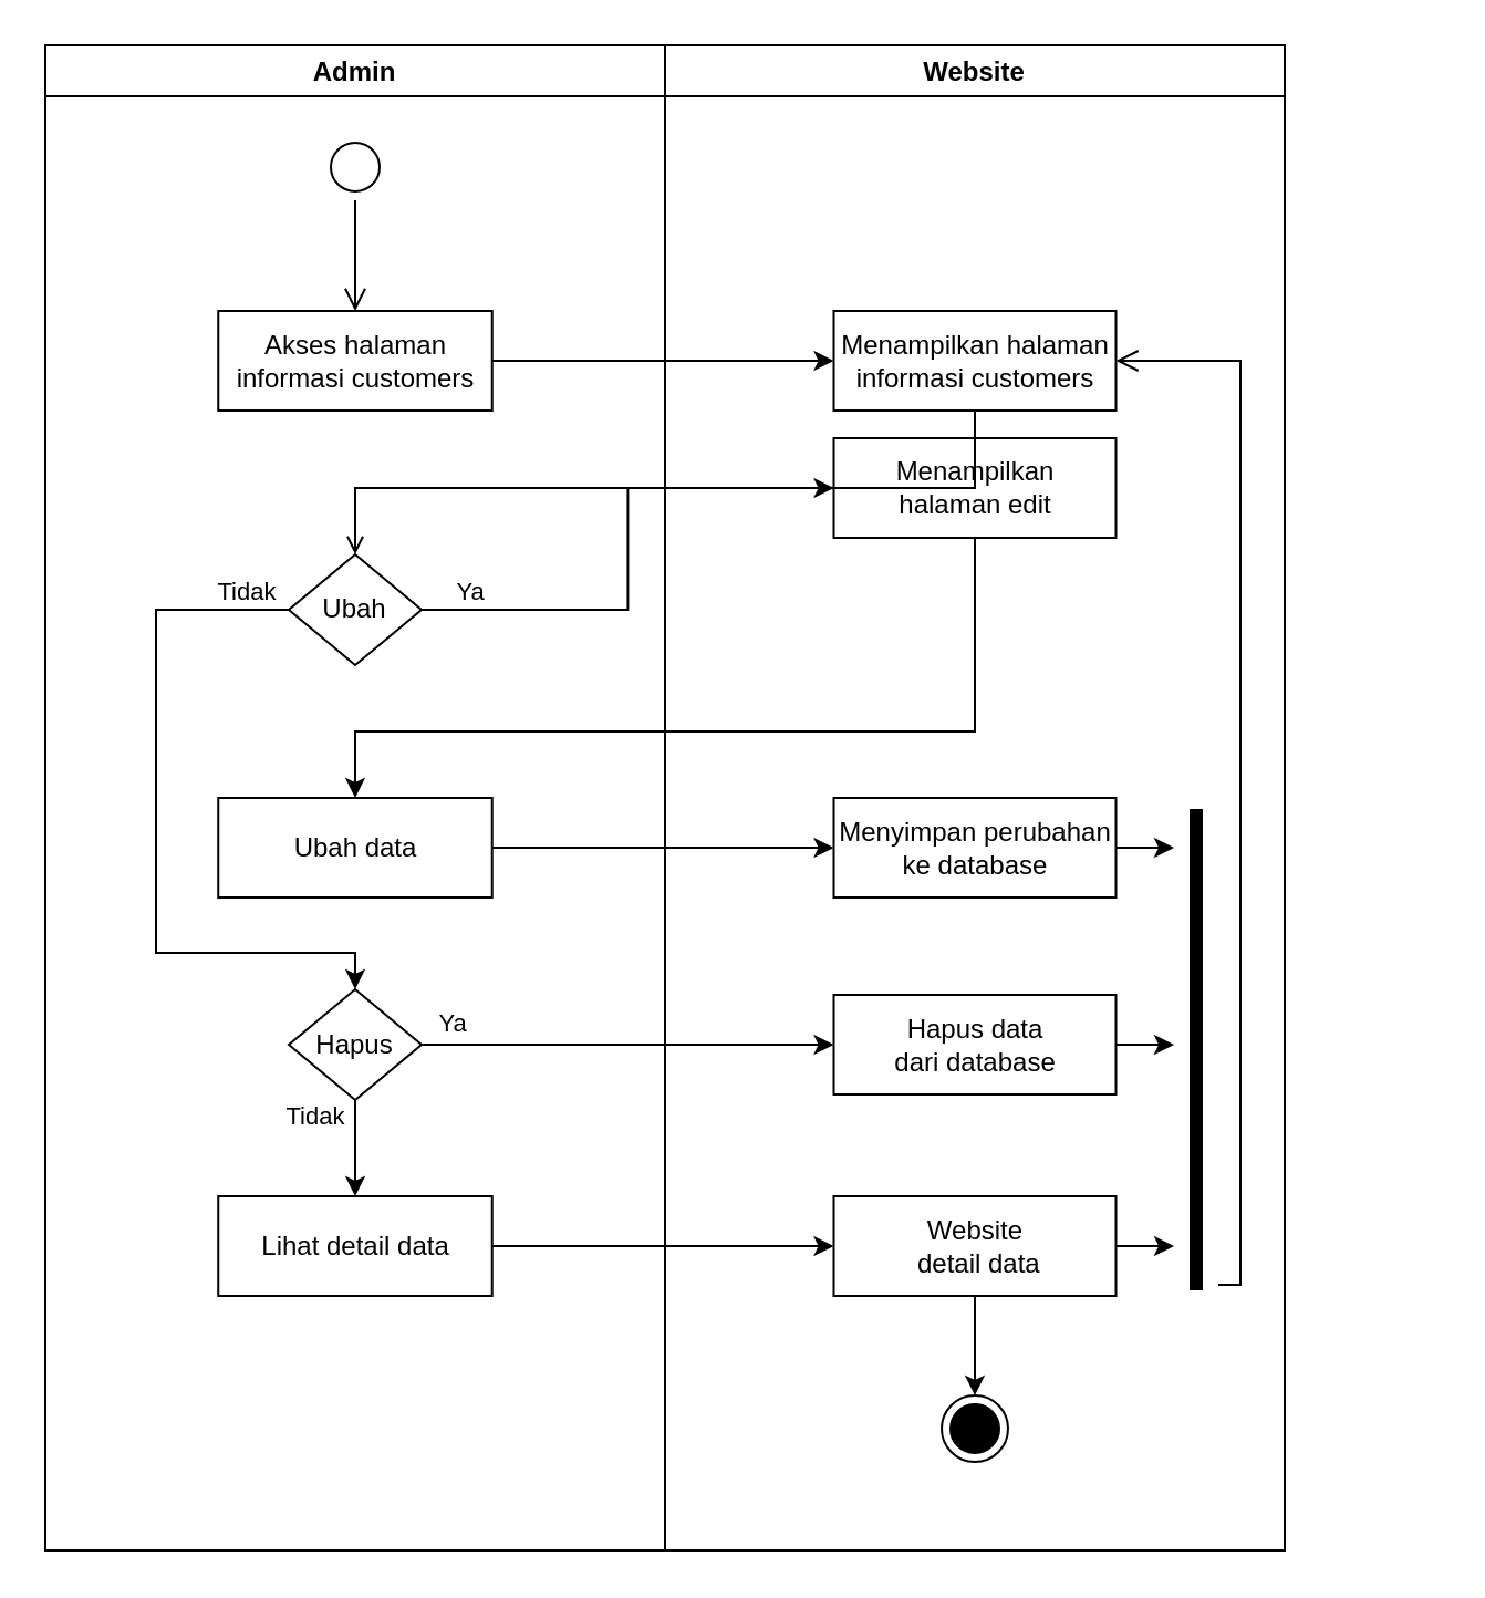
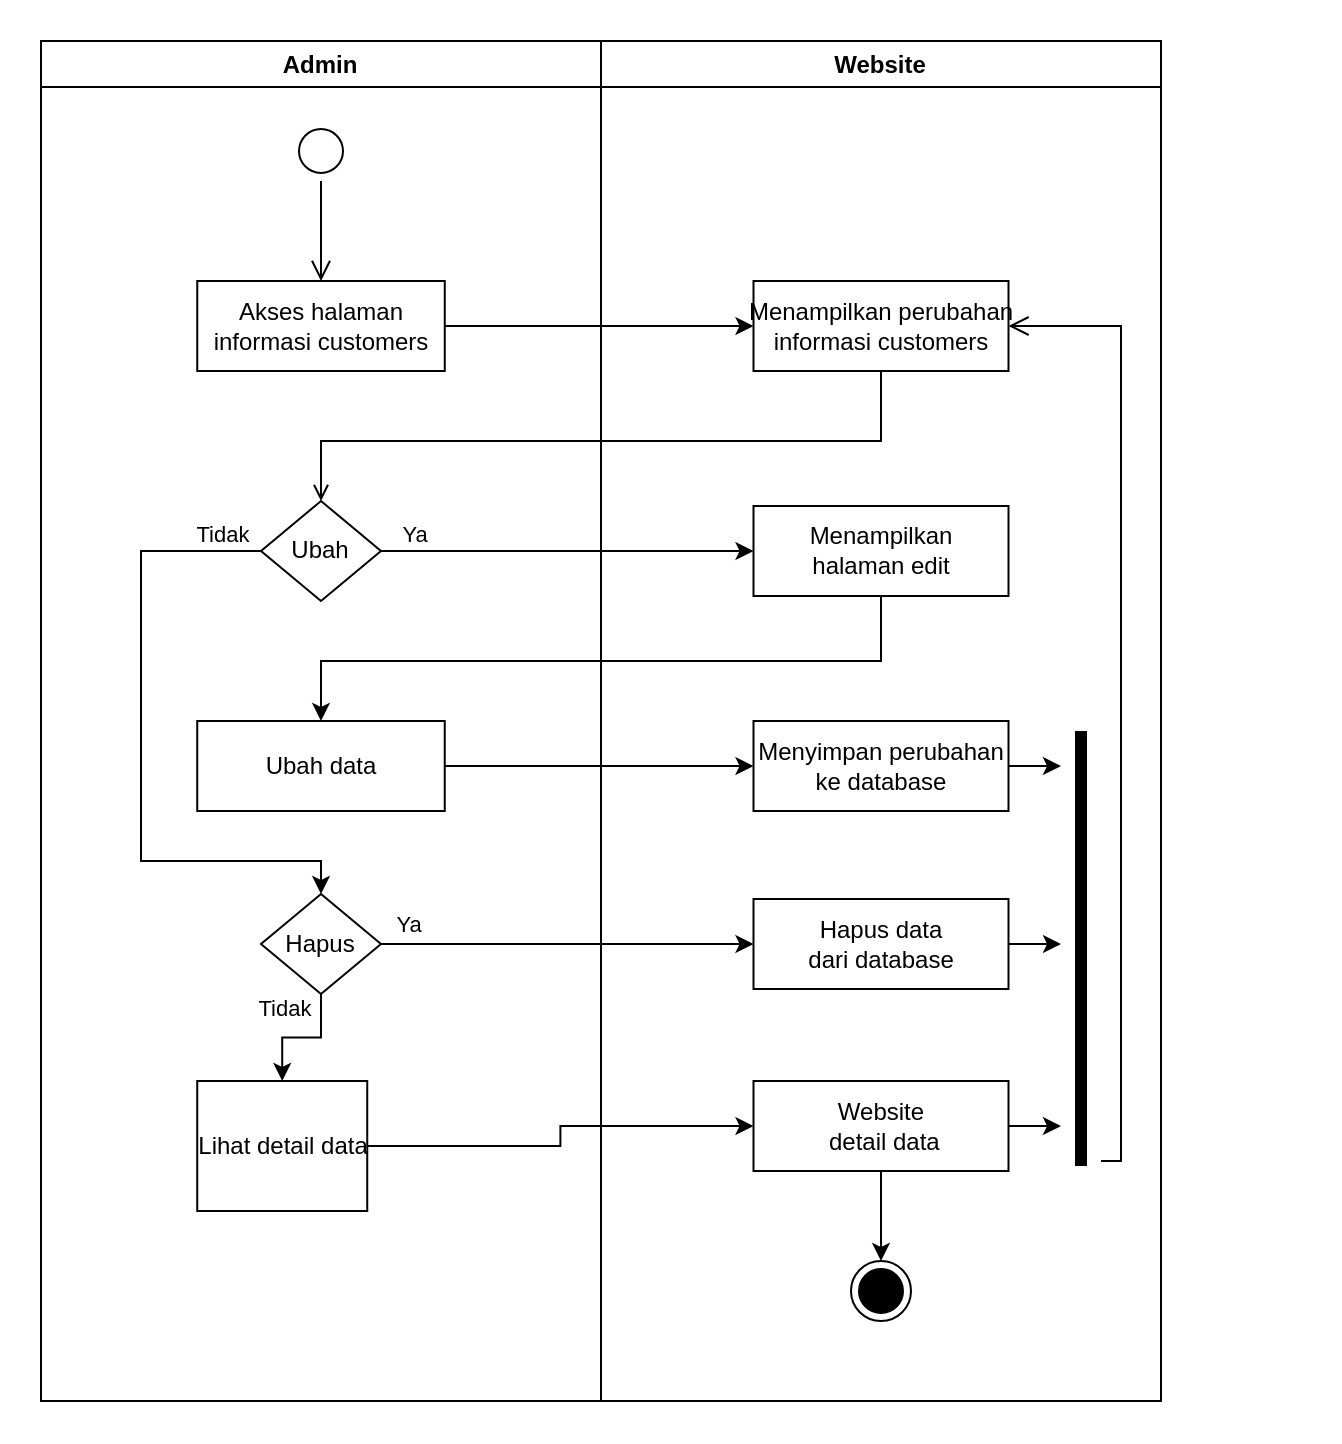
  <mxCell id="0" />
  <mxCell id="1" parent="0" />
  <mxCell id="2" value="Website" style="swimlane;fillColor=none;" parent="1" vertex="1"><mxGeometry x="300" y="20" width="280" height="680" as="geometry" /></mxCell>
- <mxCell id="3" value="Menampilkan halaman&lt;br&gt;informasi customers" style="html=1;strokeColor=#000000;fillColor=default;" parent="2" vertex="1"><mxGeometry x="76.25" y="120" width="127.5" height="45" as="geometry" /></mxCell>
+ <mxCell id="3" value="Menampilkan perubahan&lt;br&gt;informasi customers" style="html=1;strokeColor=#000000;fillColor=default;" parent="2" vertex="1"><mxGeometry x="76.25" y="120" width="127.5" height="45" as="geometry" /></mxCell>
  <mxCell id="4" value="" style="ellipse;html=1;shape=endState;fillColor=#000000;strokeColor=#000000;" parent="2" vertex="1"><mxGeometry x="125" y="610" width="30" height="30" as="geometry" /></mxCell>
- <mxCell id="5" value="Menampilkan&lt;br&gt;halaman edit" style="html=1;strokeColor=#000000;fillColor=default;" parent="2" vertex="1"><mxGeometry x="76.25" y="177.5" width="127.5" height="45" as="geometry" /></mxCell>
+ <mxCell id="5" value="Menampilkan&lt;br&gt;halaman edit" style="html=1;strokeColor=#000000;fillColor=default;" parent="2" vertex="1"><mxGeometry x="76.25" y="232.5" width="127.5" height="45" as="geometry" /></mxCell>
  <mxCell id="6" value="Menyimpan perubahan&lt;br&gt;ke database" style="html=1;strokeColor=#000000;fillColor=default;" parent="2" vertex="1"><mxGeometry x="76.25" y="340" width="127.5" height="45" as="geometry" /></mxCell>
  <mxCell id="7" value="Hapus data&lt;br&gt;dari database" style="html=1;strokeColor=#000000;fillColor=default;" parent="2" vertex="1"><mxGeometry x="76.25" y="429" width="127.5" height="45" as="geometry" /></mxCell>
  <mxCell id="8" style="edgeStyle=orthogonalEdgeStyle;rounded=0;orthogonalLoop=1;jettySize=auto;html=1;exitX=0.5;exitY=1;exitDx=0;exitDy=0;entryX=0.5;entryY=0;entryDx=0;entryDy=0;" parent="2" source="9" target="4" edge="1"><mxGeometry relative="1" as="geometry" /></mxCell>
  <mxCell id="9" value="Website &lt;br&gt;&amp;nbsp;detail data" style="html=1;strokeColor=#000000;fillColor=default;" parent="2" vertex="1"><mxGeometry x="76.25" y="520" width="127.5" height="45" as="geometry" /></mxCell>
  <mxCell id="10" value="" style="shape=line;html=1;strokeWidth=6;strokeColor=#000000;rotation=-90;" parent="2" vertex="1"><mxGeometry x="131.25" y="448.75" width="217.5" height="10" as="geometry" /></mxCell>
  <mxCell id="11" value="" style="edgeStyle=orthogonalEdgeStyle;html=1;verticalAlign=bottom;endArrow=open;endSize=8;strokeColor=#000000;rounded=0;entryX=1;entryY=0.5;entryDx=0;entryDy=0;" parent="2" target="3" edge="1"><mxGeometry relative="1" as="geometry"><mxPoint x="350" y="400" as="targetPoint" /><mxPoint x="250" y="560" as="sourcePoint" /><Array as="points"><mxPoint x="260" y="560" /><mxPoint x="260" y="143" /></Array></mxGeometry></mxCell>
  <mxCell id="12" value="Admin" style="swimlane;fillColor=none;startSize=23;" parent="1" vertex="1"><mxGeometry x="20" y="20" width="280" height="680" as="geometry" /></mxCell>
  <mxCell id="13" value="" style="ellipse;html=1;shape=startState;fillColor=default;strokeColor=#000000;" parent="12" vertex="1"><mxGeometry x="125" y="40" width="30" height="30" as="geometry" /></mxCell>
  <mxCell id="14" value="" style="edgeStyle=orthogonalEdgeStyle;html=1;verticalAlign=bottom;endArrow=open;endSize=8;strokeColor=#000000;rounded=0;" parent="12" source="13" edge="1"><mxGeometry relative="1" as="geometry"><mxPoint x="140" y="120" as="targetPoint" /></mxGeometry></mxCell>
  <mxCell id="15" value="Akses halaman&lt;br&gt;informasi customers" style="html=1;strokeColor=#000000;fillColor=default;" parent="12" vertex="1"><mxGeometry x="78.13" y="120" width="123.75" height="45" as="geometry" /></mxCell>
  <mxCell id="16" style="edgeStyle=orthogonalEdgeStyle;rounded=0;orthogonalLoop=1;jettySize=auto;html=1;exitX=0;exitY=0.5;exitDx=0;exitDy=0;entryX=0.5;entryY=0;entryDx=0;entryDy=0;" parent="12" source="17" target="20" edge="1"><mxGeometry relative="1" as="geometry"><Array as="points"><mxPoint x="50" y="255" /><mxPoint x="50" y="410" /><mxPoint x="140" y="410" /></Array></mxGeometry></mxCell>
  <mxCell id="17" value="Ubah" style="rhombus;whiteSpace=wrap;html=1;" parent="12" vertex="1"><mxGeometry x="110" y="230" width="59.99" height="50" as="geometry" /></mxCell>
  <mxCell id="18" value="Ubah data" style="html=1;strokeColor=#000000;fillColor=default;" parent="12" vertex="1"><mxGeometry x="78.12" y="340" width="123.75" height="45" as="geometry" /></mxCell>
  <mxCell id="19" style="edgeStyle=orthogonalEdgeStyle;rounded=0;orthogonalLoop=1;jettySize=auto;html=1;exitX=0.5;exitY=1;exitDx=0;exitDy=0;entryX=0.5;entryY=0;entryDx=0;entryDy=0;" parent="12" source="20" target="22" edge="1"><mxGeometry relative="1" as="geometry" /></mxCell>
  <mxCell id="20" value="Hapus" style="rhombus;whiteSpace=wrap;html=1;" parent="12" vertex="1"><mxGeometry x="110.0" y="426.5" width="59.99" height="50" as="geometry" /></mxCell>
  <mxCell id="21" value="Tidak" style="edgeLabel;html=1;align=center;verticalAlign=middle;resizable=0;points=[];" parent="12" connectable="0" vertex="1"><mxGeometry x="188.871" y="253" as="geometry"><mxPoint x="-98" y="-7" as="offset" /></mxGeometry></mxCell>
- <mxCell id="22" value="Lihat detail data" style="html=1;strokeColor=#000000;fillColor=default;" parent="12" vertex="1"><mxGeometry x="78.12" y="520" width="123.75" height="45" as="geometry" /></mxCell>
+ <mxCell id="22" value="Lihat detail data" style="html=1;strokeColor=#000000;fillColor=default;" parent="12" vertex="1"><mxGeometry x="78.12" y="520" width="85" height="65" as="geometry" /></mxCell>
  <mxCell id="23" style="edgeStyle=orthogonalEdgeStyle;rounded=0;orthogonalLoop=1;jettySize=auto;html=1;exitX=1;exitY=0.5;exitDx=0;exitDy=0;strokeColor=#000000;entryX=0;entryY=0.5;entryDx=0;entryDy=0;" parent="1" source="15" target="3" edge="1"><mxGeometry relative="1" as="geometry"><mxPoint x="420" y="85" as="targetPoint" /><Array as="points"><mxPoint x="360" y="163" /><mxPoint x="370" y="163" /></Array></mxGeometry></mxCell>
  <mxCell id="24" style="edgeStyle=orthogonalEdgeStyle;rounded=0;orthogonalLoop=1;jettySize=auto;html=1;exitX=0.5;exitY=1;exitDx=0;exitDy=0;strokeColor=#000000;entryX=0.5;entryY=0;entryDx=0;entryDy=0;endArrow=open;" parent="1" source="3" target="17" edge="1"><mxGeometry relative="1" as="geometry"><Array as="points"><mxPoint x="440" y="220" /><mxPoint x="160" y="220" /></Array><mxPoint x="440" y="250" as="targetPoint" /></mxGeometry></mxCell>
  <mxCell id="25" style="edgeStyle=orthogonalEdgeStyle;rounded=0;orthogonalLoop=1;jettySize=auto;html=1;exitX=1;exitY=0.5;exitDx=0;exitDy=0;entryX=0;entryY=0.5;entryDx=0;entryDy=0;" parent="1" source="17" target="5" edge="1"><mxGeometry relative="1" as="geometry" /></mxCell>
  <mxCell id="26" value="Ya" style="edgeLabel;html=1;align=center;verticalAlign=middle;resizable=0;points=[];" parent="25" connectable="0" vertex="1"><mxGeometry x="-0.815" y="2" relative="1" as="geometry"><mxPoint y="-7" as="offset" /></mxGeometry></mxCell>
  <mxCell id="27" style="edgeStyle=orthogonalEdgeStyle;rounded=0;orthogonalLoop=1;jettySize=auto;html=1;exitX=0.5;exitY=1;exitDx=0;exitDy=0;entryX=0.5;entryY=0;entryDx=0;entryDy=0;" parent="1" source="5" target="18" edge="1"><mxGeometry relative="1" as="geometry"><Array as="points"><mxPoint x="440" y="330" /><mxPoint x="160" y="330" /></Array></mxGeometry></mxCell>
  <mxCell id="28" style="edgeStyle=orthogonalEdgeStyle;rounded=0;orthogonalLoop=1;jettySize=auto;html=1;exitX=1;exitY=0.5;exitDx=0;exitDy=0;entryX=0;entryY=0.5;entryDx=0;entryDy=0;" parent="1" source="18" target="6" edge="1"><mxGeometry relative="1" as="geometry" /></mxCell>
  <mxCell id="29" style="edgeStyle=orthogonalEdgeStyle;rounded=0;orthogonalLoop=1;jettySize=auto;html=1;exitX=1;exitY=0.5;exitDx=0;exitDy=0;entryX=0;entryY=0.5;entryDx=0;entryDy=0;" parent="1" source="20" target="7" edge="1"><mxGeometry relative="1" as="geometry" /></mxCell>
  <mxCell id="30" value="Ya" style="edgeLabel;html=1;align=center;verticalAlign=middle;resizable=0;points=[];" parent="29" connectable="0" vertex="1"><mxGeometry x="-0.853" y="1" relative="1" as="geometry"><mxPoint y="-9" as="offset" /></mxGeometry></mxCell>
  <mxCell id="31" style="edgeStyle=orthogonalEdgeStyle;rounded=0;orthogonalLoop=1;jettySize=auto;html=1;exitX=1;exitY=0.5;exitDx=0;exitDy=0;entryX=0;entryY=0.5;entryDx=0;entryDy=0;" parent="1" source="22" target="9" edge="1"><mxGeometry relative="1" as="geometry" /></mxCell>
  <mxCell id="32" style="edgeStyle=orthogonalEdgeStyle;rounded=0;orthogonalLoop=1;jettySize=auto;html=1;exitX=1;exitY=0.5;exitDx=0;exitDy=0;" parent="1" source="6" edge="1"><mxGeometry relative="1" as="geometry"><mxPoint x="530" y="382.333" as="targetPoint" /></mxGeometry></mxCell>
  <mxCell id="33" style="edgeStyle=orthogonalEdgeStyle;rounded=0;orthogonalLoop=1;jettySize=auto;html=1;exitX=1;exitY=0.5;exitDx=0;exitDy=0;" parent="1" source="7" edge="1"><mxGeometry relative="1" as="geometry"><mxPoint x="530" y="471.941" as="targetPoint" /></mxGeometry></mxCell>
  <mxCell id="34" style="edgeStyle=orthogonalEdgeStyle;rounded=0;orthogonalLoop=1;jettySize=auto;html=1;exitX=1;exitY=0.5;exitDx=0;exitDy=0;" parent="1" source="9" edge="1"><mxGeometry relative="1" as="geometry"><mxPoint x="530" y="562.529" as="targetPoint" /></mxGeometry></mxCell>
  <mxCell id="35" value="Tidak" style="edgeLabel;html=1;align=center;verticalAlign=middle;resizable=0;points=[];" parent="1" connectable="0" vertex="1"><mxGeometry x="215.323" y="475.5" as="geometry"><mxPoint x="-74" y="28" as="offset" /></mxGeometry></mxCell>
